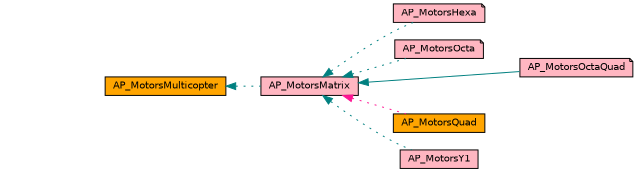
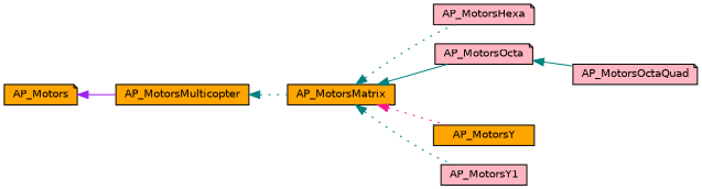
  digraph {
    rankdir=LR
    node [color=black fillcolor=lightpink fontname=Helvetica fontsize=10 shape=box style=filled]
    edge [color=teal dir=back fontname=Helvetica fontsize=10 labelfontname=Helvetica labelfontsize=10 style=dotted]
-   n1 [fontcolor=black height=0.2 label=AP_MotorsMatrix width=0.4]
+   n1 [fillcolor=orange fontcolor=black height=0.2 label=AP_MotorsMatrix width=0.4]
    n2 [height=0.2 label=AP_MotorsHexa shape=note width=0.4]
    n3 [height=0.2 label=AP_MotorsOcta shape=note width=0.4]
    n4 [height=0.2 label=AP_MotorsOctaQuad shape=note width=0.4]
-   n5 [fillcolor=orange height=0.2 label=AP_MotorsQuad width=0.4]
+   n5 [fillcolor=orange height=0.2 label=AP_MotorsY width=0.4]
    n6 [height=0.2 label=AP_MotorsY1 width=0.4]
    n7 [fillcolor=orange height=0.2 label=AP_MotorsMulticopter width=0.4]
+   n8 [fillcolor=orange height=0.2 label=AP_Motors shape=note width=0.4]
    n1 -> n2
-   n1 -> n3
-   n1 -> n4 [style=solid]
+   n1 -> n3 [style=solid]
+   n3 -> n4 [style=solid]
    n1 -> n5 [color=deeppink]
    n1 -> n6
    n7 -> n1
+   n8 -> n7 [color=purple style=solid]
  }
